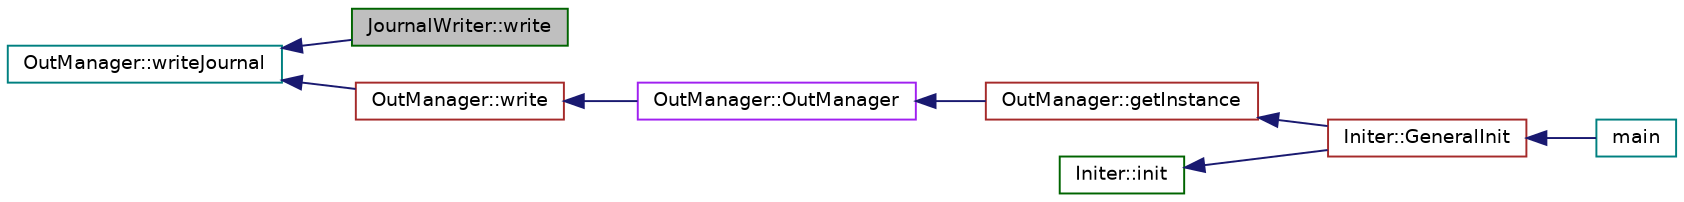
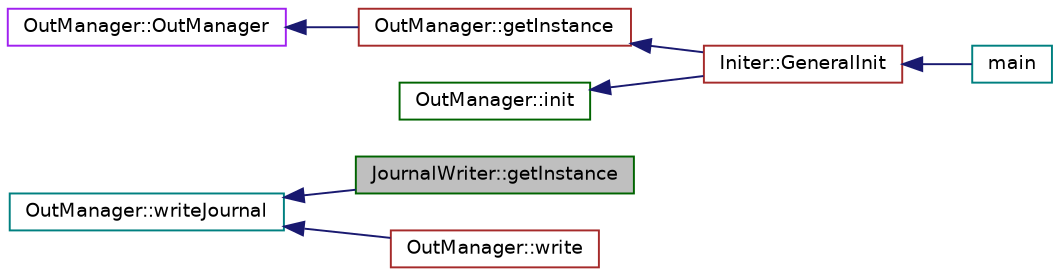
  digraph {
    rankdir=LR
    node [color=brown fillcolor=white fontname=Helvetica fontsize=10 shape=record style=filled]
    edge [color=midnightblue dir=back fontname=Helvetica fontsize=10 labelfontname=Helvetica labelfontsize=10 style=solid]
-   n1 [color=darkgreen fillcolor=grey75 fontcolor=black height=0.2 label="JournalWriter::write" width=0.4]
+   n1 [color=darkgreen fillcolor=grey75 fontcolor=black height=0.2 label="JournalWriter::getInstance" width=0.4]
    n2 [color=teal height=0.2 label="OutManager::writeJournal" width=0.4]
    n3 [height=0.2 label="OutManager::write" width=0.4]
    n4 [color=purple height=0.2 label="OutManager::OutManager" width=0.4]
    n5 [height=0.2 label="OutManager::getInstance" width=0.4]
    n6 [height=0.2 label="Initer::GeneralInit" width=0.4]
    n7 [color=teal height=0.2 label=main width=0.4]
-   n8 [color=darkgreen height=0.2 label="Initer::init" width=0.4]
+   n8 [color=darkgreen height=0.2 label="OutManager::init" width=0.4]
    n2 -> n1
    n2 -> n3
-   n3 -> n4
    n4 -> n5
    n5 -> n6
    n6 -> n7
    n8 -> n6
  }
